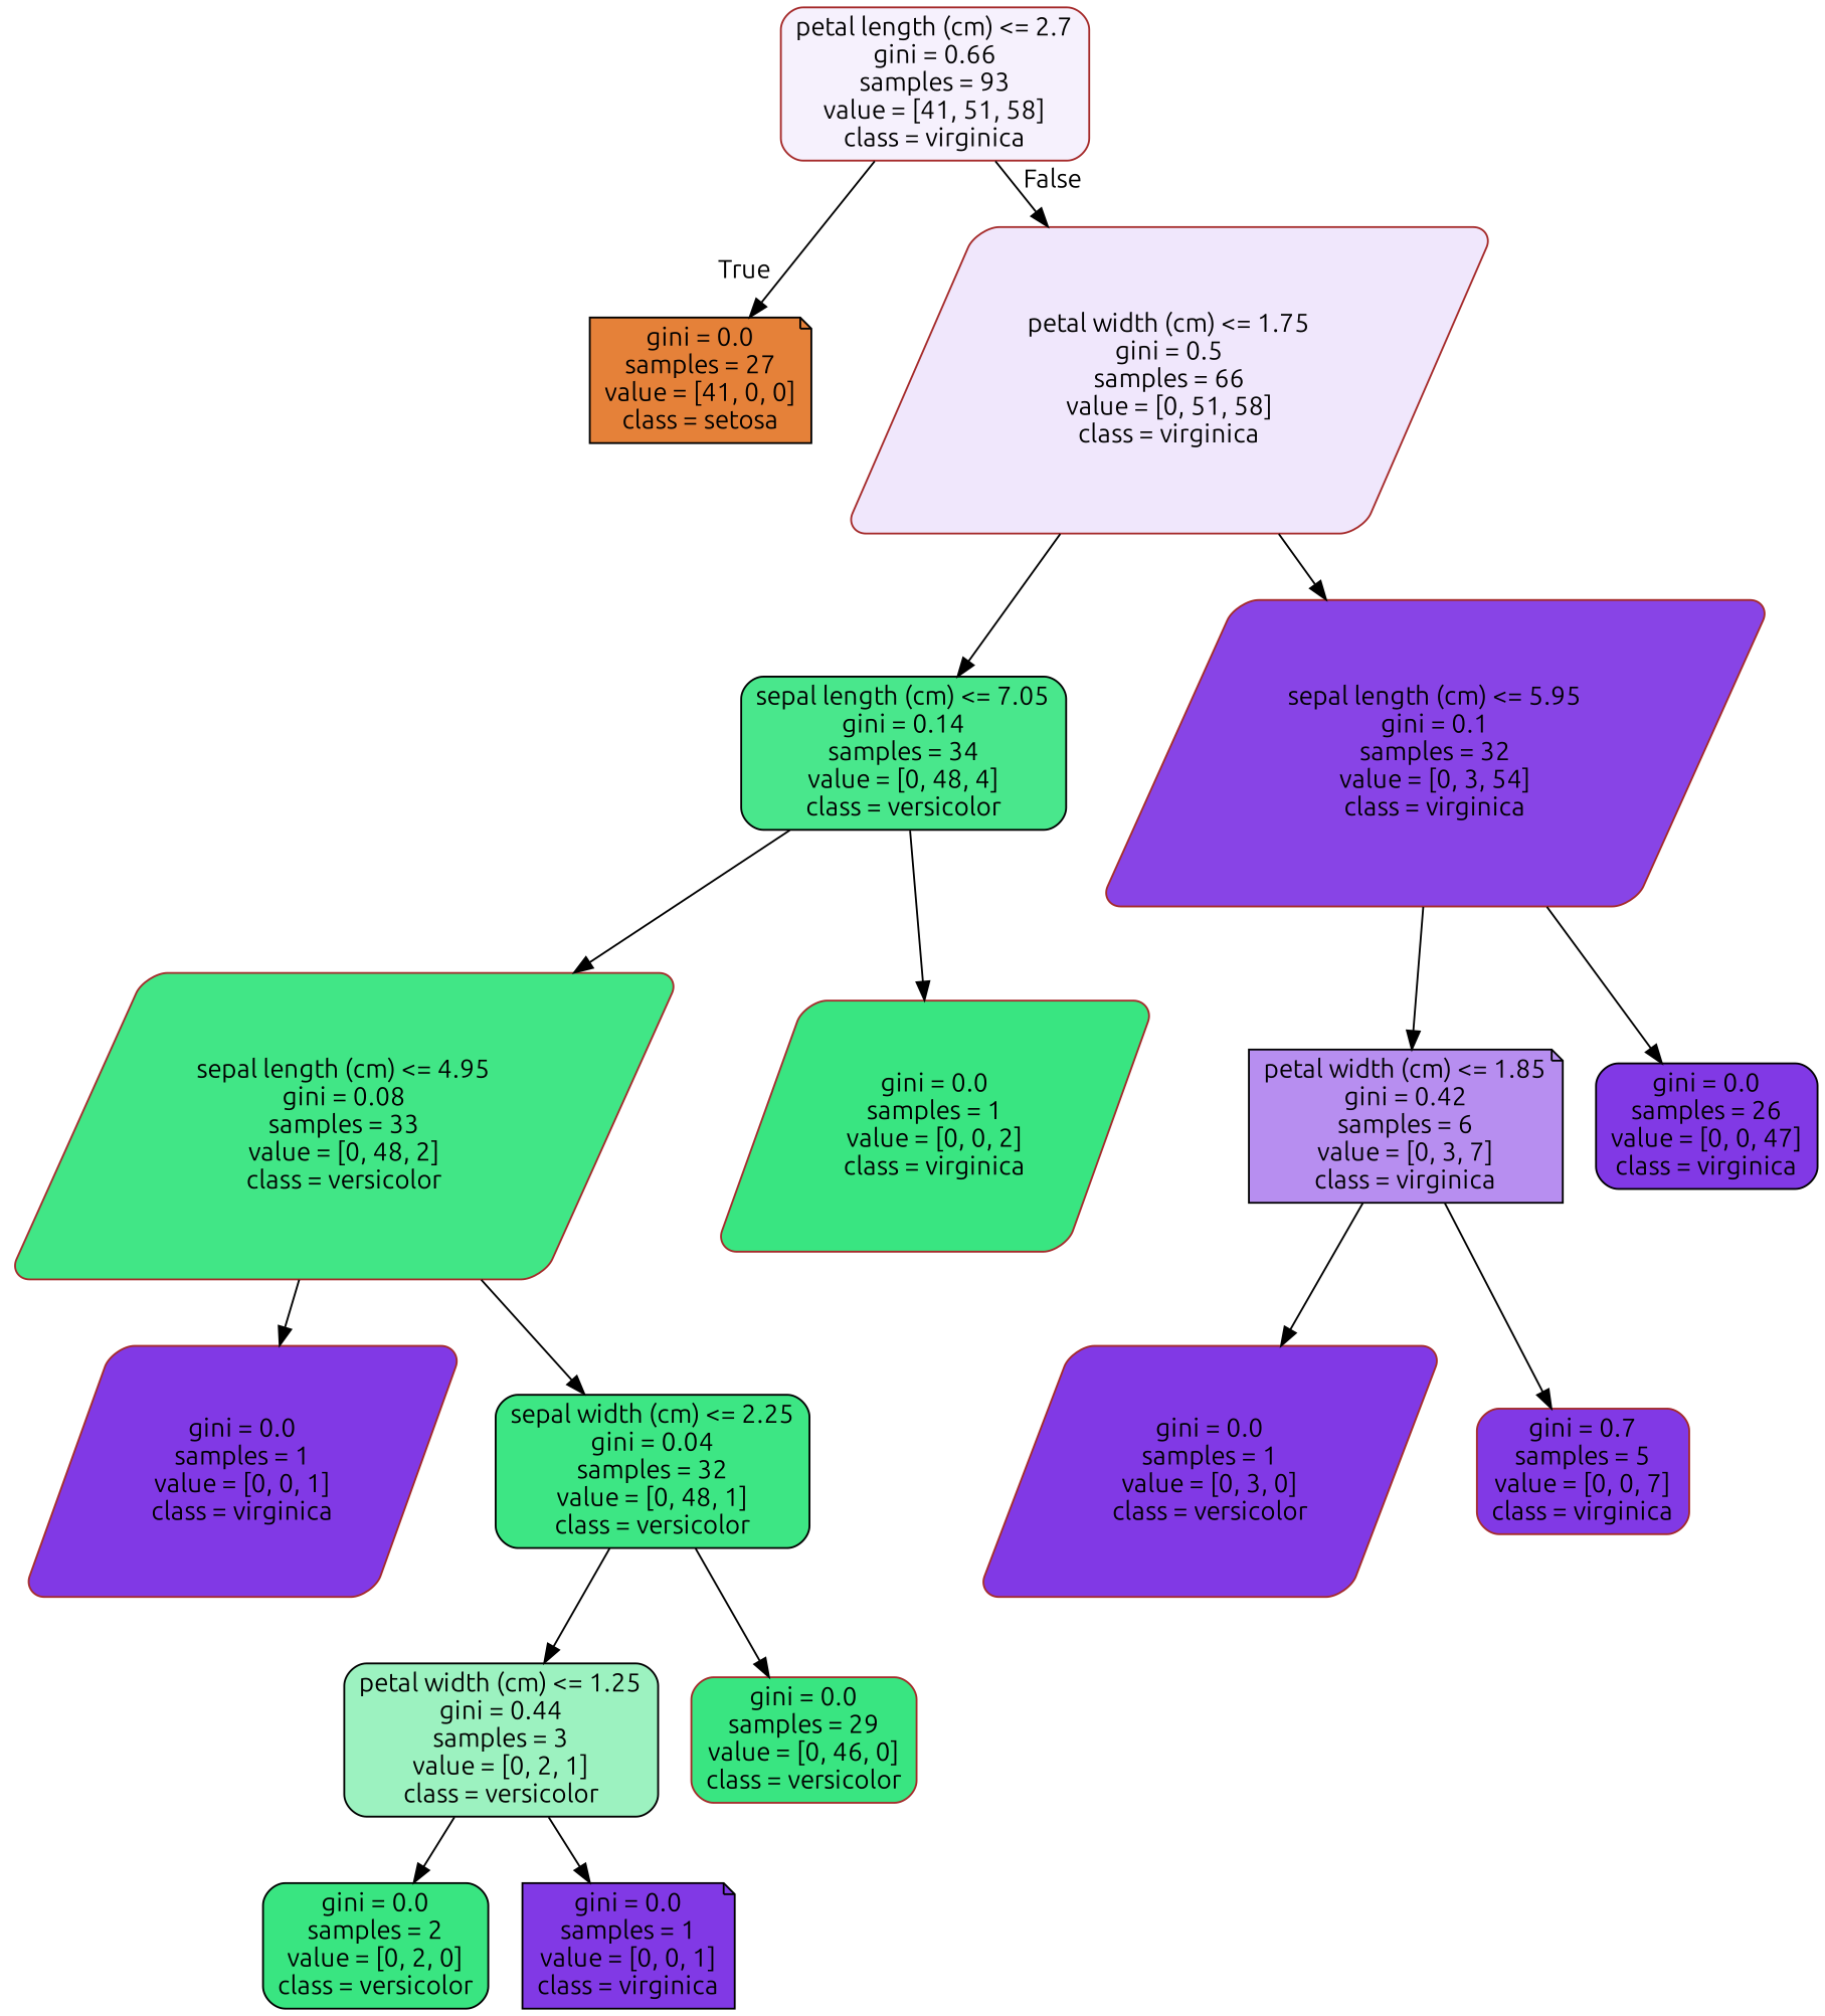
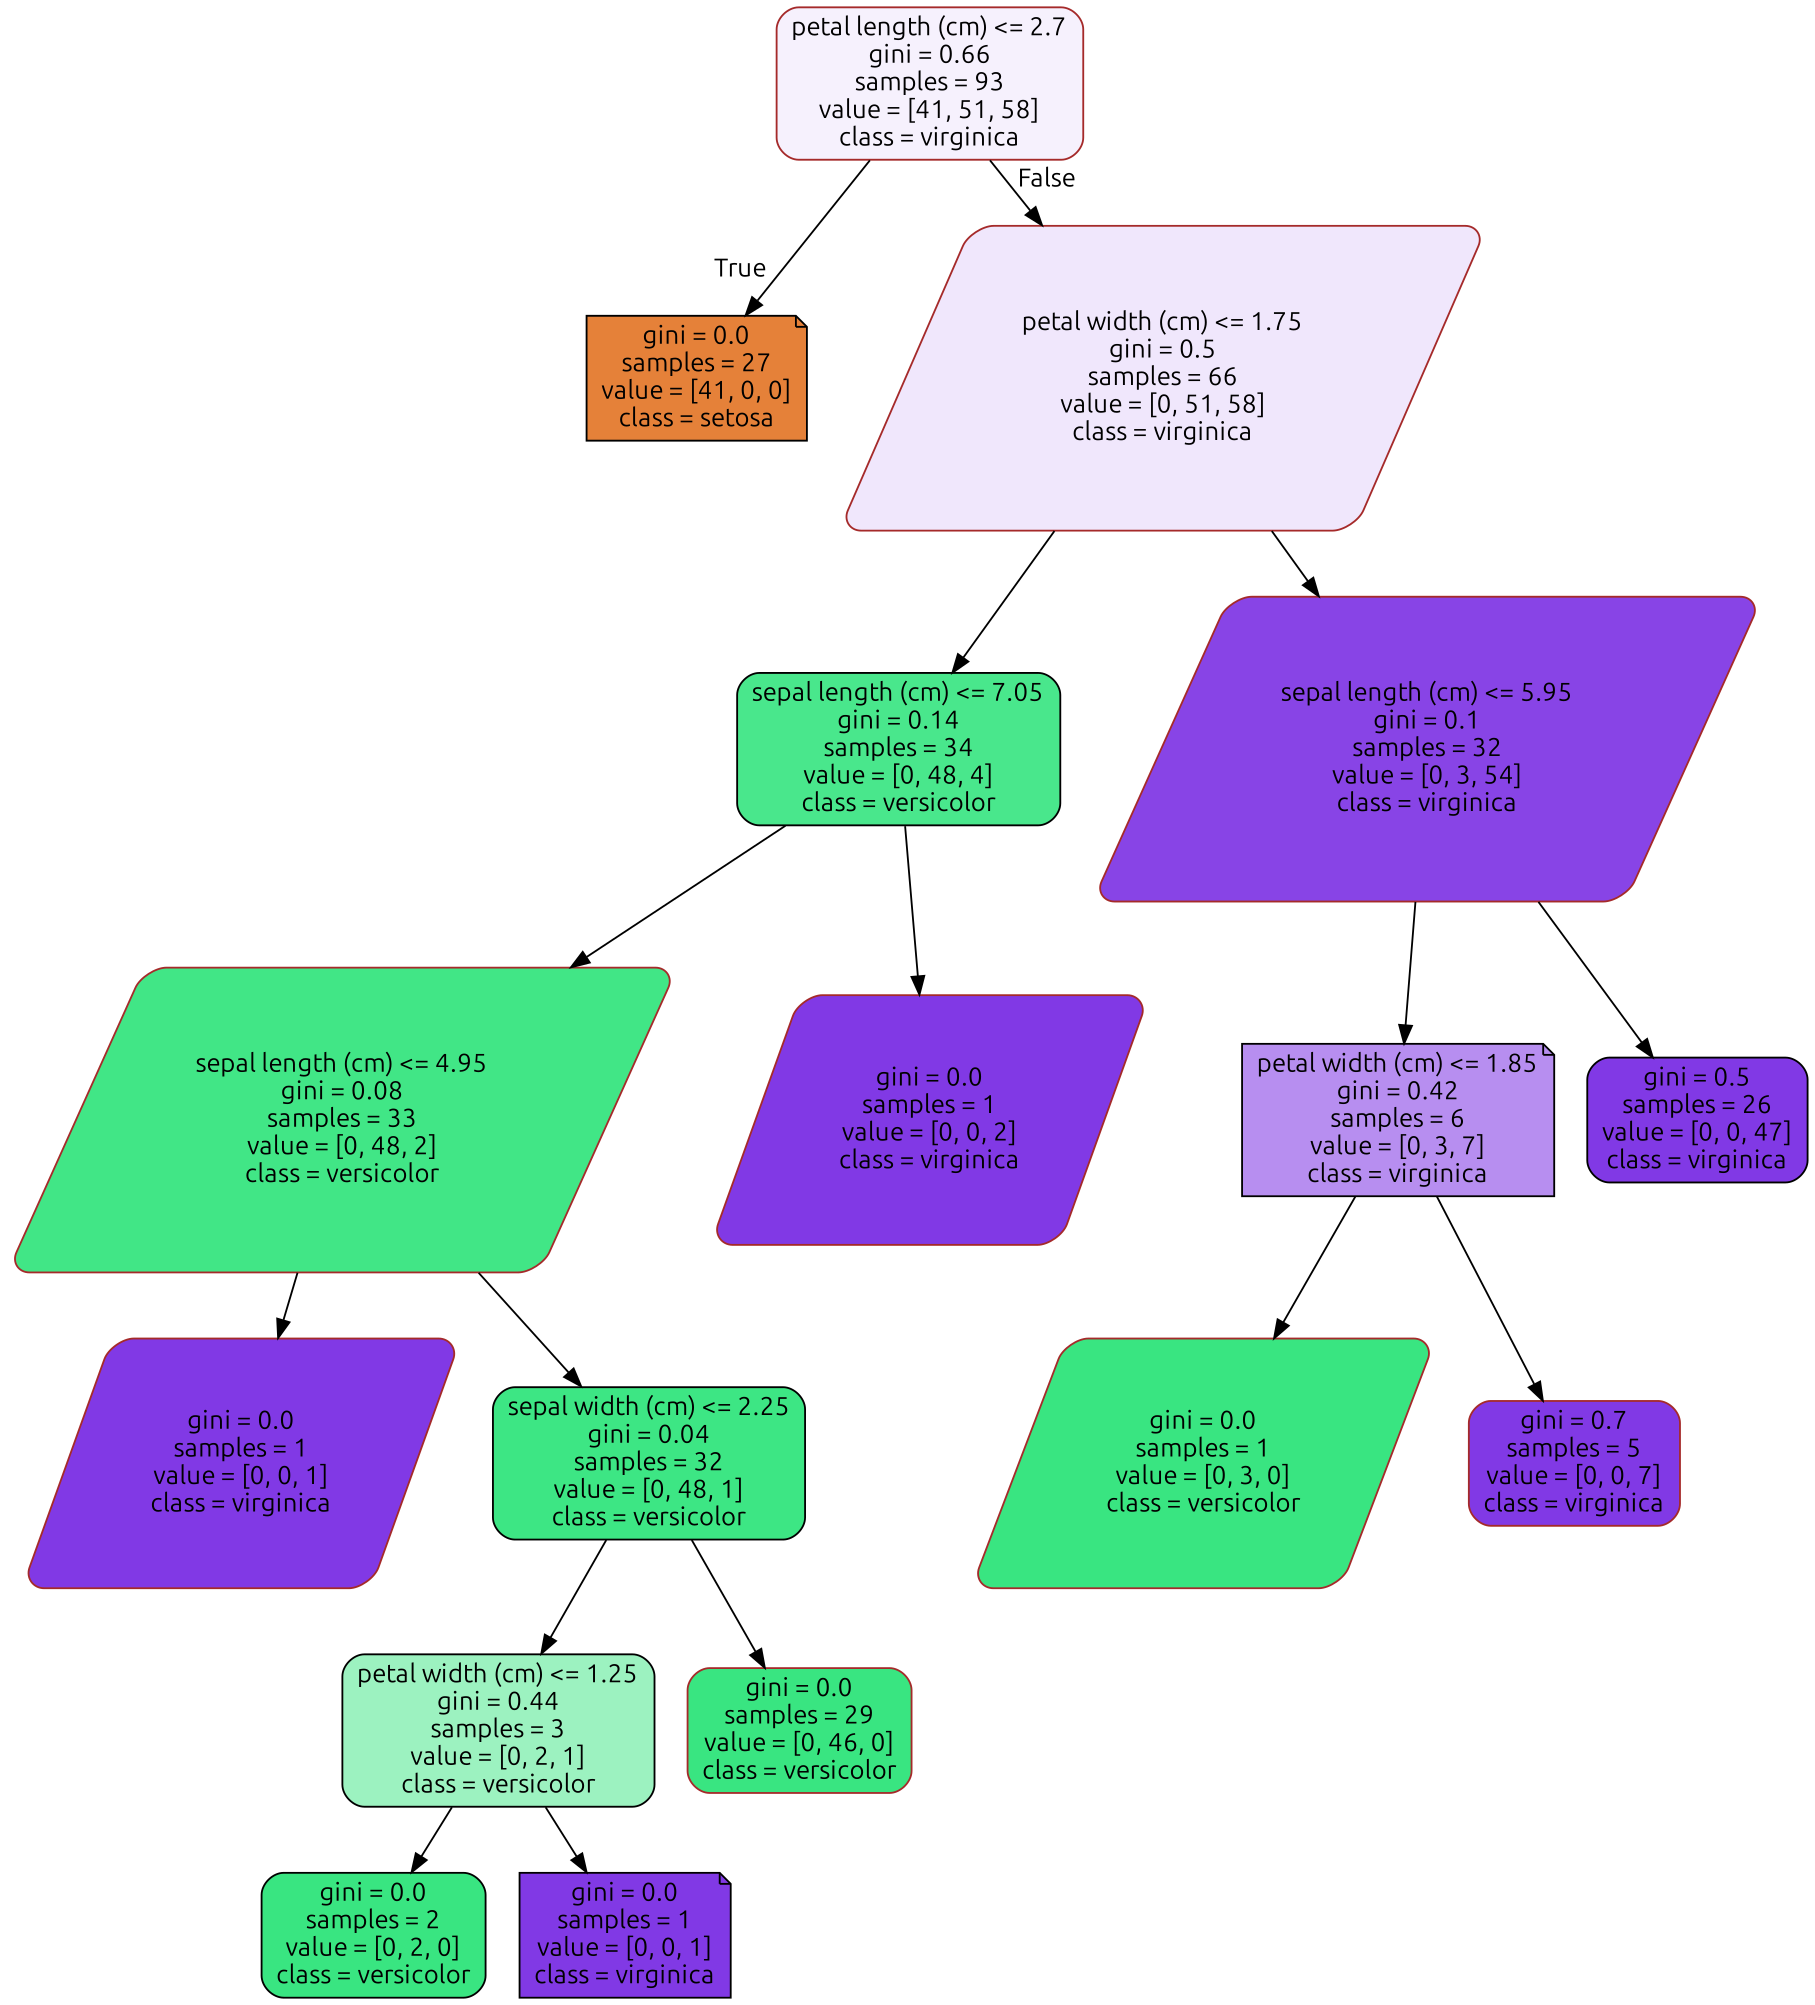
  digraph {
    fontname=Ubuntu
    node [color=brown fillcolor="#8139e5" fontname=Ubuntu shape=box style="filled, rounded"]
    edge [fontname=Ubuntu]
    n1 [fillcolor="#f6f1fd" label="petal length (cm) <= 2.7\ngini = 0.66\nsamples = 93\nvalue = [41, 51, 58]\nclass = virginica"]
    n2 [color=black fillcolor="#e58139" label="gini = 0.0\nsamples = 27\nvalue = [41, 0, 0]\nclass = setosa" shape=note]
    n3 [fillcolor="#f0e7fc" label="petal width (cm) <= 1.75\ngini = 0.5\nsamples = 66\nvalue = [0, 51, 58]\nclass = virginica" shape=parallelogram]
    n4 [color=black fillcolor="#49e78c" label="sepal length (cm) <= 7.05\ngini = 0.14\nsamples = 34\nvalue = [0, 48, 4]\nclass = versicolor"]
    n5 [fillcolor="#8844e6" label="sepal length (cm) <= 5.95\ngini = 0.1\nsamples = 32\nvalue = [0, 3, 54]\nclass = virginica" shape=parallelogram]
    n6 [fillcolor="#41e686" label="sepal length (cm) <= 4.95\ngini = 0.08\nsamples = 33\nvalue = [0, 48, 2]\nclass = versicolor" shape=parallelogram]
-   n7 [fillcolor="#39e581" label="gini = 0.0\nsamples = 1\nvalue = [0, 0, 2]\nclass = virginica" shape=parallelogram]
+   n7 [label="gini = 0.0\nsamples = 1\nvalue = [0, 0, 2]\nclass = virginica" shape=parallelogram]
    n8 [color=black fillcolor="#b78ef0" label="petal width (cm) <= 1.85\ngini = 0.42\nsamples = 6\nvalue = [0, 3, 7]\nclass = virginica" shape=note]
-   n9 [color=black label="gini = 0.0\nsamples = 26\nvalue = [0, 0, 47]\nclass = virginica"]
+   n9 [color=black label="gini = 0.5\nsamples = 26\nvalue = [0, 0, 47]\nclass = virginica"]
    n10 [label="gini = 0.0\nsamples = 1\nvalue = [0, 0, 1]\nclass = virginica" shape=parallelogram]
    n11 [color=black fillcolor="#3de684" label="sepal width (cm) <= 2.25\ngini = 0.04\nsamples = 32\nvalue = [0, 48, 1]\nclass = versicolor"]
    n12 [color=black fillcolor="#9cf2c0" label="petal width (cm) <= 1.25\ngini = 0.44\nsamples = 3\nvalue = [0, 2, 1]\nclass = versicolor"]
    n13 [fillcolor="#39e581" label="gini = 0.0\nsamples = 29\nvalue = [0, 46, 0]\nclass = versicolor"]
    n14 [color=black fillcolor="#39e581" label="gini = 0.0\nsamples = 2\nvalue = [0, 2, 0]\nclass = versicolor"]
    n15 [color=black label="gini = 0.0\nsamples = 1\nvalue = [0, 0, 1]\nclass = virginica" shape=note]
-   n16 [label="gini = 0.0\nsamples = 1\nvalue = [0, 3, 0]\nclass = versicolor" shape=parallelogram]
+   n16 [fillcolor="#39e581" label="gini = 0.0\nsamples = 1\nvalue = [0, 3, 0]\nclass = versicolor" shape=parallelogram]
    n17 [label="gini = 0.7\nsamples = 5\nvalue = [0, 0, 7]\nclass = virginica"]
    n1 -> n2 [headlabel=True labelangle=45 labeldistance=2.5]
    n1 -> n3 [headlabel=False labelangle=-45 labeldistance=2.5]
    n3 -> n4
    n3 -> n5
    n4 -> n6
    n4 -> n7
    n5 -> n8
    n5 -> n9
    n6 -> n10
    n6 -> n11
    n8 -> n16
    n8 -> n17
    n11 -> n12
    n11 -> n13
    n12 -> n14
    n12 -> n15
  }
